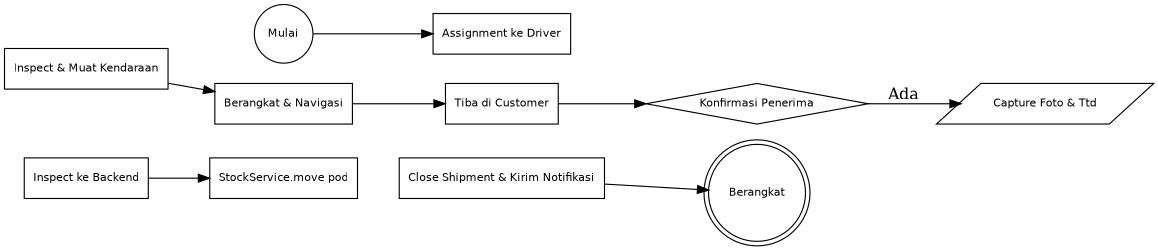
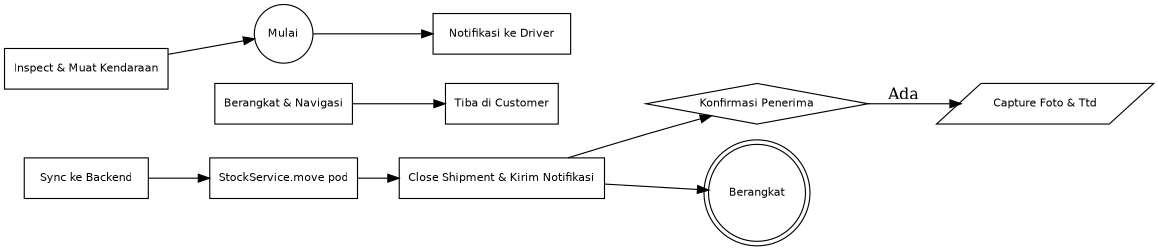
  digraph {
    rankdir=LR
    node [fontname=Helvetica fontsize=10 shape=rectangle]
    n1 [label=Mulai shape=circle]
-   n2 [label="Assignment ke Driver"]
+   n2 [label="Notifikasi ke Driver"]
    n3 [label="Inspect & Muat Kendaraan"]
    n4 [label="Berangkat & Navigasi"]
    n5 [label="Tiba di Customer"]
    n6 [label="Konfirmasi Penerima" shape=diamond]
    n7 [label="Capture Foto & Ttd" shape=parallelogram]
-   n8 [label="Inspect ke Backend"]
+   n8 [label="Sync ke Backend"]
    n9 [label="StockService.move pod"]
    n10 [label="Close Shipment & Kirim Notifikasi"]
    n11 [label=Berangkat shape=doublecircle]
    n1 -> n2
-   n3 -> n4
+   n3 -> n1
    n4 -> n5
-   n5 -> n6
+   n10 -> n6
    n6 -> n7 [label=Ada]
    n8 -> n9
+   n9 -> n10
    n10 -> n11
  }
